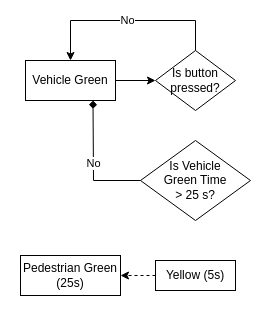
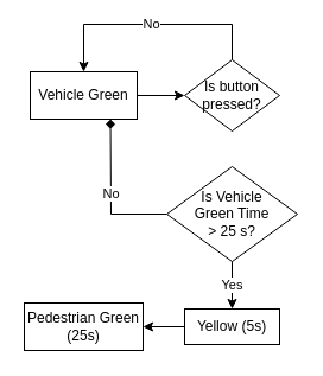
  <mxCell id="0" />
  <mxCell id="1" parent="0" />
  <mxCell id="2" value="Vehicle Green" style="rounded=0;whiteSpace=wrap;html=1;" vertex="1" parent="1"><mxGeometry x="25" y="60" width="90" height="40" as="geometry" /></mxCell>
  <mxCell id="3" value="Is button pressed?" style="rhombus;whiteSpace=wrap;html=1;" vertex="1" parent="1"><mxGeometry x="155" y="50" width="80" height="60" as="geometry" /></mxCell>
  <mxCell id="4" value="Is Vehicle &lt;br&gt;Green Time &lt;br&gt;&amp;gt; 25 s?" style="rhombus;align=center;verticalAlign=middle;labelPosition=center;verticalLabelPosition=middle;whiteSpace=wrap;html=1;fontSize=12;" vertex="1" parent="1"><mxGeometry x="140" y="140" width="110" height="80" as="geometry" /></mxCell>
  <mxCell id="5" value="Yellow (5s)" style="rounded=0;whiteSpace=wrap;html=1;" vertex="1" parent="1"><mxGeometry x="155" y="260" width="80" height="30" as="geometry" /></mxCell>
  <mxCell id="6" value="Pedestrian Green (25s)" style="rounded=0;whiteSpace=wrap;html=1;" vertex="1" parent="1"><mxGeometry x="20" y="255" width="100" height="40" as="geometry" /></mxCell>
  <mxCell id="7" value="" style="endArrow=classic;html=1;rounded=0;exitX=1;exitY=0.5;exitDx=0;exitDy=0;" edge="1" parent="1" source="2" target="3"><mxGeometry width="50" height="50" relative="1" as="geometry"><mxPoint x="225" y="340" as="sourcePoint" /><mxPoint x="275" y="290" as="targetPoint" /></mxGeometry></mxCell>
  <mxCell id="8" value="No" style="endArrow=classic;html=1;rounded=0;exitX=0.5;exitY=0;exitDx=0;exitDy=0;entryX=0.5;entryY=0;entryDx=0;entryDy=0;" edge="1" parent="1" source="3" target="2"><mxGeometry width="50" height="50" relative="1" as="geometry"><mxPoint x="225" y="340" as="sourcePoint" /><mxPoint x="275" y="290" as="targetPoint" /><Array as="points"><mxPoint x="195" y="20" /><mxPoint x="70" y="20" /></Array></mxGeometry></mxCell>
  <mxCell id="9" value="No" style="endArrow=diamond;html=1;rounded=0;exitX=0;exitY=0.5;exitDx=0;exitDy=0;entryX=0.75;entryY=1;entryDx=0;entryDy=0;" edge="1" parent="1" source="4" target="2"><mxGeometry x="0.005" width="50" height="50" relative="1" as="geometry"><mxPoint x="225" y="340" as="sourcePoint" /><mxPoint x="275" y="290" as="targetPoint" /><Array as="points"><mxPoint x="93" y="180" /></Array><mxPoint as="offset" /></mxGeometry></mxCell>
- <mxCell id="11" value="" style="endArrow=classic;html=1;rounded=0;exitX=0;exitY=0.5;exitDx=0;exitDy=0;entryX=1;entryY=0.5;entryDx=0;entryDy=0;dashed=1;" edge="1" parent="1" source="5" target="6"><mxGeometry width="50" height="50" relative="1" as="geometry"><mxPoint x="225" y="340" as="sourcePoint" /><mxPoint x="275" y="290" as="targetPoint" /></mxGeometry></mxCell>
+ <mxCell id="10" value="Yes" style="endArrow=classic;html=1;rounded=0;exitX=0.5;exitY=1;exitDx=0;exitDy=0;entryX=0.5;entryY=0;entryDx=0;entryDy=0;" edge="1" parent="1" source="4" target="5"><mxGeometry width="50" height="50" relative="1" as="geometry"><mxPoint x="205" y="130" as="sourcePoint" /><mxPoint x="205" y="160" as="targetPoint" /></mxGeometry></mxCell>
+ <mxCell id="11" value="" style="endArrow=classic;html=1;rounded=0;exitX=0;exitY=0.5;exitDx=0;exitDy=0;entryX=1;entryY=0.5;entryDx=0;entryDy=0;" edge="1" parent="1" source="5" target="6"><mxGeometry width="50" height="50" relative="1" as="geometry"><mxPoint x="225" y="340" as="sourcePoint" /><mxPoint x="275" y="290" as="targetPoint" /></mxGeometry></mxCell>
